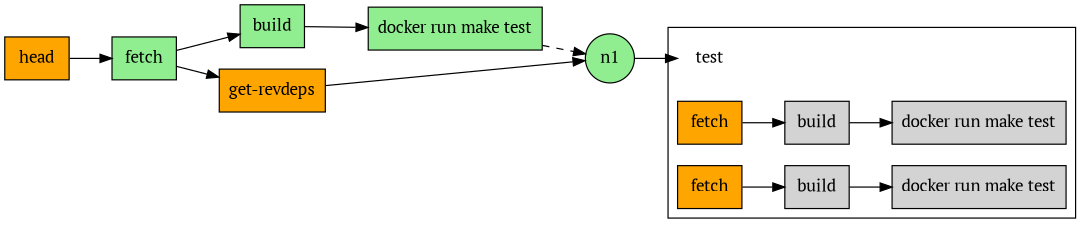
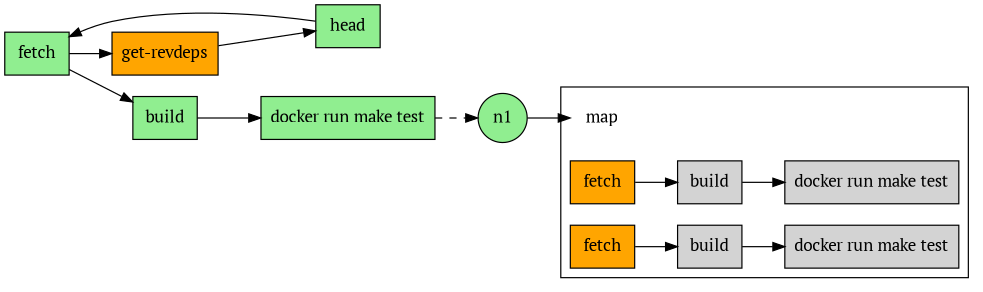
  digraph {
    fontname="PT Serif"
    rankdir=LR
    node [fontname="PT Serif" shape=box fillcolor="#90ee90" style=filled]
    edge [fontname="PT Serif"]
-   n0 [label=test shape=none fillcolor="" style=""]
+   n0 [label=map shape=none fillcolor="" style=""]
    n10 [fillcolor="#ffa500" label=fetch]
    n9 [fillcolor="#d3d3d3" label=build]
    n8 [fillcolor="#d3d3d3" label="docker run make test"]
    n13 [fillcolor="#ffa500" label=fetch]
    n12 [fillcolor="#d3d3d3" label=build]
    n11 [fillcolor="#d3d3d3" label="docker run make test"]
-   n5 [fillcolor="#ffa500" label=head]
+   n5 [label=head]
    n4 [label=fetch]
    n3 [label=build]
    n6 [fillcolor="#ffa500" label="get-revdeps"]
    n2 [label="docker run make test"]
    n1 [shape=circle]
    subgraph cluster_1 {
      n0
      n10
      n9
      n8
      n13
      n12
      n11
    }
    n10 -> n9
    n9 -> n8
    n13 -> n12
    n12 -> n11
    n5 -> n4
    n4 -> n3
    n4 -> n6
    n3 -> n2
-   n6 -> n1
+   n6 -> n5
    n2 -> n1 [style=dashed]
    n1 -> n0
  }
